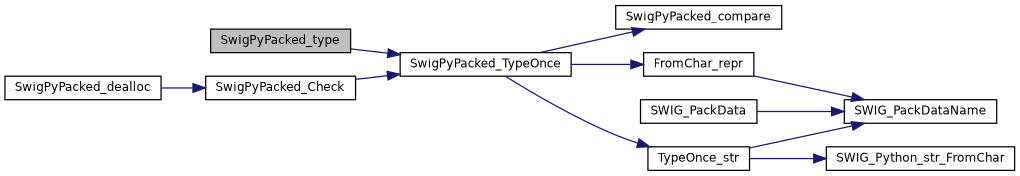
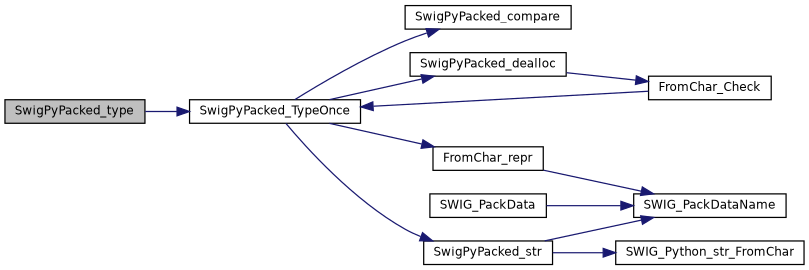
  digraph {
    rankdir=LR
    node [color=black fillcolor=white fontname=Helvetica fontsize=10 shape=record style=filled]
    edge [color=midnightblue fontname=Helvetica fontsize=10 labelfontname=Helvetica labelfontsize=10 style=solid]
    n1 [fillcolor=grey75 fontcolor=black height=0.2 label=SwigPyPacked_type width=0.4]
    n2 [height=0.2 label=SwigPyPacked_TypeOnce width=0.4]
    n3 [height=0.2 label=SwigPyPacked_compare width=0.4]
    n4 [height=0.2 label=SwigPyPacked_dealloc width=0.4]
    n5 [height=0.2 label=FromChar_repr width=0.4]
-   n6 [height=0.2 label=TypeOnce_str width=0.4]
-   n7 [height=0.2 label=SwigPyPacked_Check width=0.4]
+   n6 [height=0.2 label=SwigPyPacked_str width=0.4]
+   n7 [height=0.2 label=FromChar_Check width=0.4]
    n8 [height=0.2 label=SWIG_PackDataName width=0.4]
    n9 [height=0.2 label=SWIG_Python_str_FromChar width=0.4]
    n10 [height=0.2 label=SWIG_PackData width=0.4]
    n1 -> n2
    n2 -> n3
+   n2 -> n4
    n2 -> n5
    n2 -> n6
    n4 -> n7
    n5 -> n8
    n6 -> n8
    n6 -> n9
    n7 -> n2
    n10 -> n8
  }
